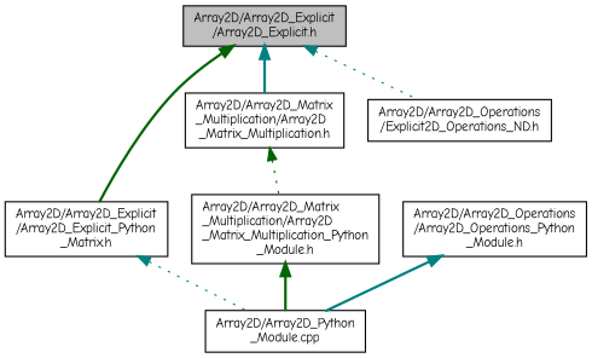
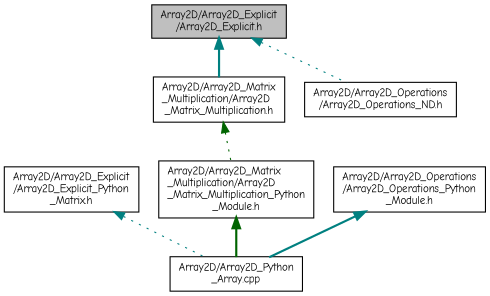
  digraph {
    fontname="Comic Neue"
    node [color=black fontname="Comic Neue" fontsize=10 shape=record]
    edge [color=teal dir=back fontname="Comic Neue" fontsize=10 labelfontname=Helvetica labelfontsize=10 style=bold]
    n1 [fillcolor=grey75 fontcolor=black height=0.2 label="Array2D/Array2D_Explicit\l/Array2D_Explicit.h" style=filled width=0.4]
    n2 [height=0.2 label="Array2D/Array2D_Explicit\l/Array2D_Explicit_Python\l_Matrix.h" width=0.4]
    n3 [height=0.2 label="Array2D/Array2D_Matrix\l_Multiplication/Array2D\l_Matrix_Multiplication.h" width=0.4]
-   n4 [height=0.2 label="Array2D/Array2D_Operations\l/Explicit2D_Operations_ND.h" width=0.4]
-   n5 [height=0.2 label="Array2D/Array2D_Python\l_Module.cpp" width=0.4]
+   n4 [height=0.2 label="Array2D/Array2D_Operations\l/Array2D_Operations_ND.h" width=0.4]
+   n5 [height=0.2 label="Array2D/Array2D_Python\l_Array.cpp" width=0.4]
    n6 [height=0.2 label="Array2D/Array2D_Matrix\l_Multiplication/Array2D\l_Matrix_Multiplication_Python\l_Module.h" width=0.4]
    n7 [height=0.2 label="Array2D/Array2D_Operations\l/Array2D_Operations_Python\l_Module.h" width=0.4]
-   n1 -> n2 [color=darkgreen]
    n1 -> n3
    n1 -> n4 [style=dotted]
    n2 -> n5 [style=dotted]
    n3 -> n6 [color=darkgreen style=dotted]
    n6 -> n5 [color=darkgreen]
    n7 -> n5
  }
